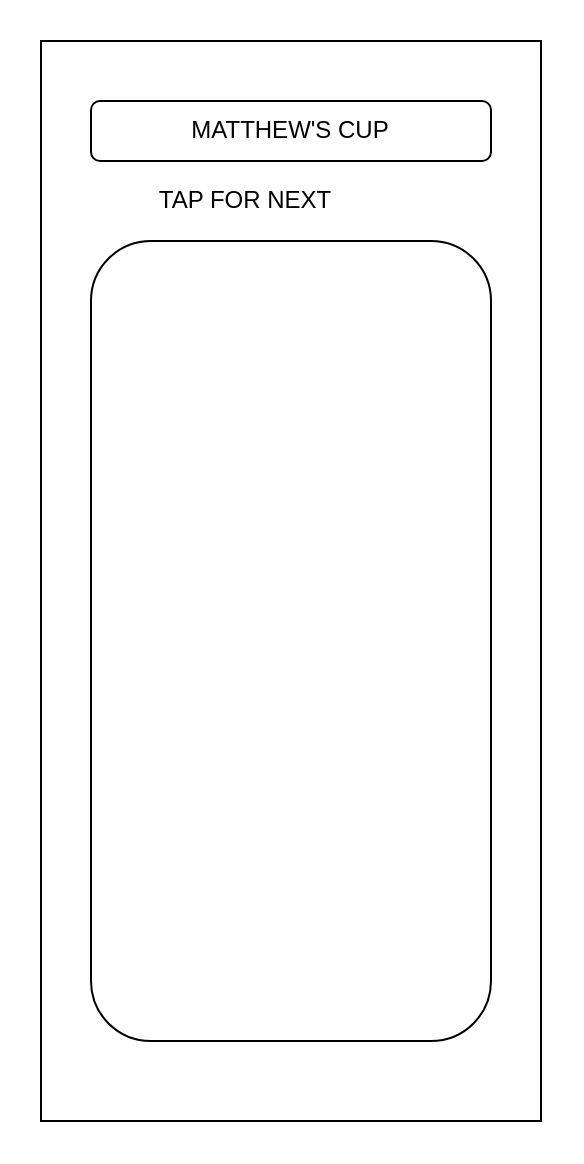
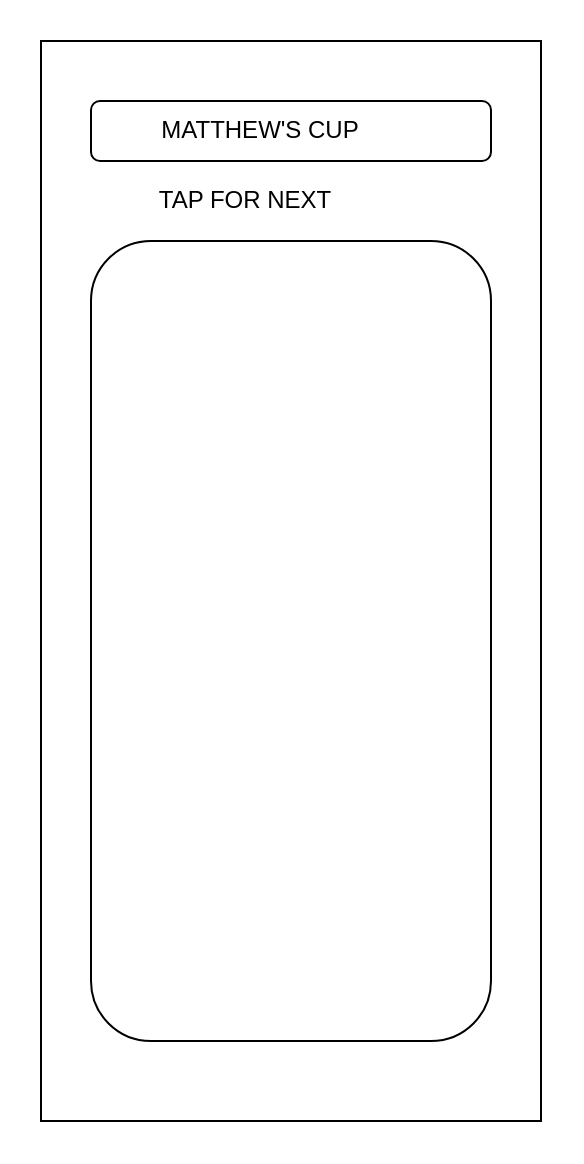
  <mxCell id="0" />
  <mxCell id="1" parent="0" />
  <mxCell id="2" value="" style="rounded=0;whiteSpace=wrap;html=1;" vertex="1" parent="1"><mxGeometry width="250" height="540" as="geometry" x="20" y="20" /></mxCell>
  <mxCell id="3" style="edgeStyle=orthogonalEdgeStyle;rounded=0;orthogonalLoop=1;jettySize=auto;html=1;exitX=0.5;exitY=1;exitDx=0;exitDy=0;" edge="1" parent="1" source="2" target="2"><mxGeometry relative="1" as="geometry" /></mxCell>
  <mxCell id="4" value="" style="rounded=1;whiteSpace=wrap;html=1;" vertex="1" parent="1"><mxGeometry x="45" y="50" width="200" height="30" as="geometry" /></mxCell>
  <mxCell id="5" value="" style="rounded=1;whiteSpace=wrap;html=1;" vertex="1" parent="1"><mxGeometry x="45" y="120" width="200" height="400" as="geometry" /></mxCell>
- <mxCell id="6" value="MATTHEW'S CUP&lt;br&gt;" style="text;html=1;strokeColor=none;fillColor=none;align=center;verticalAlign=middle;whiteSpace=wrap;rounded=0;" vertex="1" parent="1"><mxGeometry x="65" y="55" width="160" height="20" as="geometry" /></mxCell>
+ <mxCell id="6" value="MATTHEW'S CUP&lt;br&gt;" style="text;html=1;strokeColor=none;fillColor=none;align=center;verticalAlign=middle;whiteSpace=wrap;rounded=0;" vertex="1" parent="1"><mxGeometry x="50" y="55" width="160" height="20" as="geometry" /></mxCell>
  <mxCell id="7" value="TAP FOR NEXT" style="text;html=1;strokeColor=none;fillColor=none;align=center;verticalAlign=middle;whiteSpace=wrap;rounded=0;" vertex="1" parent="1"><mxGeometry x="25" y="90" width="195" height="20" as="geometry" /></mxCell>
